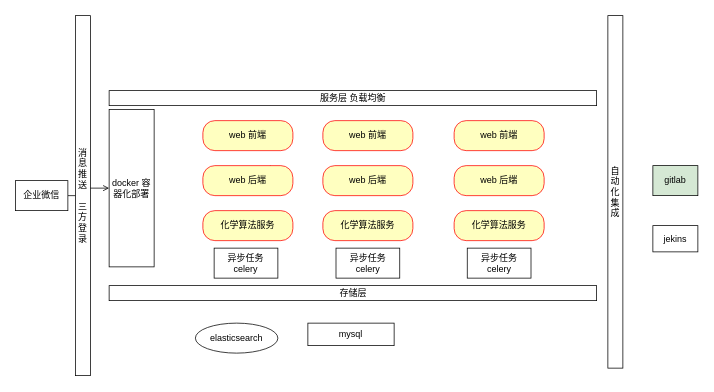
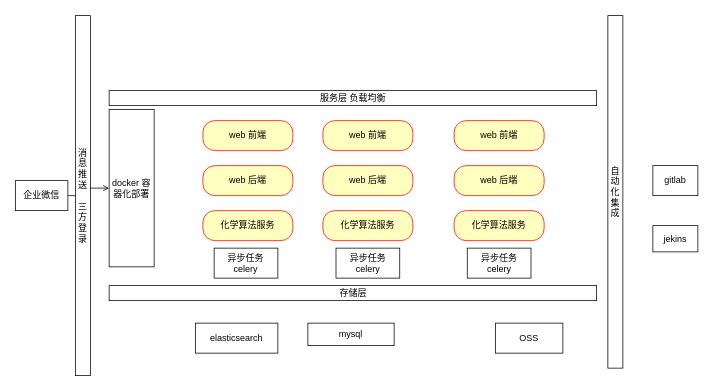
  <mxCell id="0" />
  <mxCell id="1" parent="0" />
  <mxCell id="2" value="mysql" style="rounded=0;whiteSpace=wrap;html=1;" vertex="1" parent="1"><mxGeometry x="410" y="430" width="115" height="30" as="geometry" /></mxCell>
+ <mxCell id="3" value="OSS" style="rounded=0;whiteSpace=wrap;html=1;" vertex="1" parent="1"><mxGeometry x="660" y="430" width="90" height="40" as="geometry" /></mxCell>
  <mxCell id="4" value="docker 容器化部署" style="rounded=0;whiteSpace=wrap;html=1;" vertex="1" parent="1"><mxGeometry x="145" y="145" width="60" height="210" as="geometry" /></mxCell>
- <mxCell id="5" value="gitlab" style="rounded=0;whiteSpace=wrap;html=1;fillColor=#d5e8d4;" vertex="1" parent="1"><mxGeometry x="870" y="220" width="60" height="40" as="geometry" /></mxCell>
+ <mxCell id="5" value="gitlab" style="rounded=0;whiteSpace=wrap;html=1;" vertex="1" parent="1"><mxGeometry x="870" y="220" width="60" height="40" as="geometry" /></mxCell>
  <mxCell id="6" value="jekins" style="rounded=0;whiteSpace=wrap;html=1;" vertex="1" parent="1"><mxGeometry x="870" y="300" width="60" height="35" as="geometry" /></mxCell>
- <mxCell id="7" value="elasticsearch" style="ellipse;whiteSpace=wrap;html=1;" vertex="1" parent="1"><mxGeometry x="260" y="430" width="110" height="40" as="geometry" /></mxCell>
+ <mxCell id="7" value="elasticsearch" style="rounded=0;whiteSpace=wrap;html=1;" vertex="1" parent="1"><mxGeometry x="260" y="430" width="110" height="40" as="geometry" /></mxCell>
  <mxCell id="8" value="异步任务 celery" style="rounded=0;whiteSpace=wrap;html=1;" vertex="1" parent="1"><mxGeometry x="285" y="330" width="85" height="40" as="geometry" /></mxCell>
  <mxCell id="9" value="web 前端" style="rounded=1;whiteSpace=wrap;html=1;arcSize=40;fontColor=#000000;fillColor=#ffffc0;strokeColor=#ff0000;" vertex="1" parent="1"><mxGeometry x="270" y="160" width="120" height="40" as="geometry" /></mxCell>
  <mxCell id="10" style="edgeStyle=orthogonalEdgeStyle;rounded=0;orthogonalLoop=1;jettySize=auto;html=1;exitX=0.75;exitY=0;exitDx=0;exitDy=0;" edge="1" parent="1" source="11"><mxGeometry relative="1" as="geometry"><mxPoint x="360" y="240" as="targetPoint" /></mxGeometry></mxCell>
  <mxCell id="11" value="web 后端" style="rounded=1;whiteSpace=wrap;html=1;arcSize=40;fontColor=#000000;fillColor=#ffffc0;strokeColor=#ff0000;" vertex="1" parent="1"><mxGeometry x="270" y="220" width="120" height="40" as="geometry" /></mxCell>
  <mxCell id="12" value="存储层" style="html=1;" vertex="1" parent="1"><mxGeometry x="145" y="380" width="650" height="20" as="geometry" /></mxCell>
  <mxCell id="13" value="服务层 负载均衡" style="html=1;" vertex="1" parent="1"><mxGeometry x="145" y="120" width="650" height="20" as="geometry" /></mxCell>
  <mxCell id="14" value="" style="edgeStyle=orthogonalEdgeStyle;rounded=0;orthogonalLoop=1;jettySize=auto;html=1;endArrow=open;" edge="1" parent="1" source="15" target="4"><mxGeometry relative="1" as="geometry" /></mxCell>
  <mxCell id="15" value="企业微信" style="rounded=0;whiteSpace=wrap;html=1;" vertex="1" parent="1"><mxGeometry x="20" y="240" width="70" height="40" as="geometry" /></mxCell>
  <mxCell id="16" value="消息推送&lt;br&gt;&lt;br&gt;三方登录" style="rounded=0;whiteSpace=wrap;html=1;" vertex="1" parent="1"><mxGeometry x="100" y="20" width="20" height="480" as="geometry" /></mxCell>
  <mxCell id="17" value="自动化集成" style="rounded=0;whiteSpace=wrap;html=1;" vertex="1" parent="1"><mxGeometry x="810" y="20" width="20" height="470" as="geometry" /></mxCell>
  <mxCell id="18" value="web 前端" style="rounded=1;whiteSpace=wrap;html=1;arcSize=40;fontColor=#000000;fillColor=#ffffc0;strokeColor=#ff0000;" vertex="1" parent="1"><mxGeometry x="430" y="160" width="120" height="40" as="geometry" /></mxCell>
  <mxCell id="19" value="web 前端" style="rounded=1;whiteSpace=wrap;html=1;arcSize=40;fontColor=#000000;fillColor=#ffffc0;strokeColor=#ff0000;" vertex="1" parent="1"><mxGeometry x="605" y="160" width="120" height="40" as="geometry" /></mxCell>
  <mxCell id="20" value="web 后端" style="rounded=1;whiteSpace=wrap;html=1;arcSize=40;fontColor=#000000;fillColor=#ffffc0;strokeColor=#ff0000;" vertex="1" parent="1"><mxGeometry x="430" y="220" width="120" height="40" as="geometry" /></mxCell>
  <mxCell id="21" value="web 后端" style="rounded=1;whiteSpace=wrap;html=1;arcSize=40;fontColor=#000000;fillColor=#ffffc0;strokeColor=#ff0000;" vertex="1" parent="1"><mxGeometry x="605" y="220" width="120" height="40" as="geometry" /></mxCell>
  <mxCell id="22" value="异步任务 celery" style="rounded=0;whiteSpace=wrap;html=1;" vertex="1" parent="1"><mxGeometry x="447.5" y="330" width="85" height="40" as="geometry" /></mxCell>
  <mxCell id="23" value="异步任务 celery" style="rounded=0;whiteSpace=wrap;html=1;" vertex="1" parent="1"><mxGeometry x="622.5" y="330" width="85" height="40" as="geometry" /></mxCell>
  <mxCell id="24" value="化学算法服务" style="rounded=1;whiteSpace=wrap;html=1;arcSize=40;fontColor=#000000;fillColor=#ffffc0;strokeColor=#ff0000;" vertex="1" parent="1"><mxGeometry x="270" y="280" width="120" height="40" as="geometry" /></mxCell>
  <mxCell id="25" value="化学算法服务" style="rounded=1;whiteSpace=wrap;html=1;arcSize=40;fontColor=#000000;fillColor=#ffffc0;strokeColor=#ff0000;" vertex="1" parent="1"><mxGeometry x="605" y="280" width="120" height="40" as="geometry" /></mxCell>
  <mxCell id="26" value="化学算法服务" style="rounded=1;whiteSpace=wrap;html=1;arcSize=40;fontColor=#000000;fillColor=#ffffc0;strokeColor=#ff0000;" vertex="1" parent="1"><mxGeometry x="430" y="280" width="120" height="40" as="geometry" /></mxCell>
